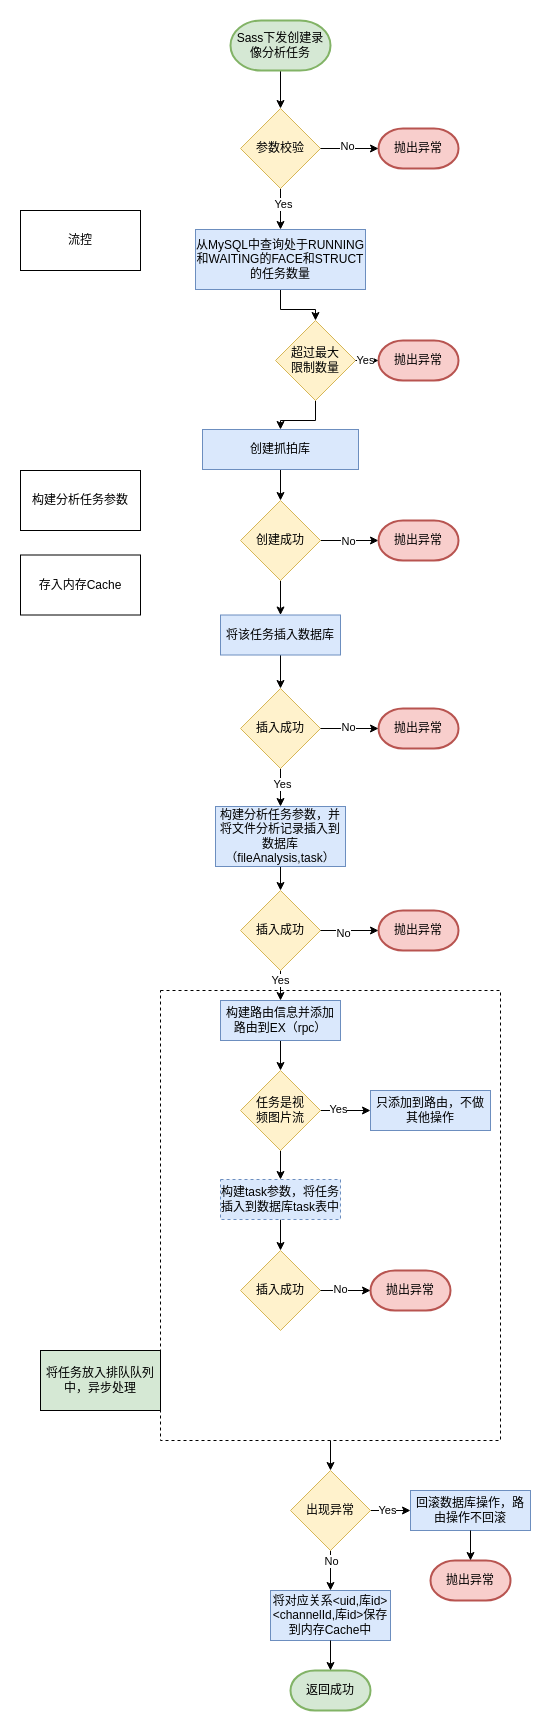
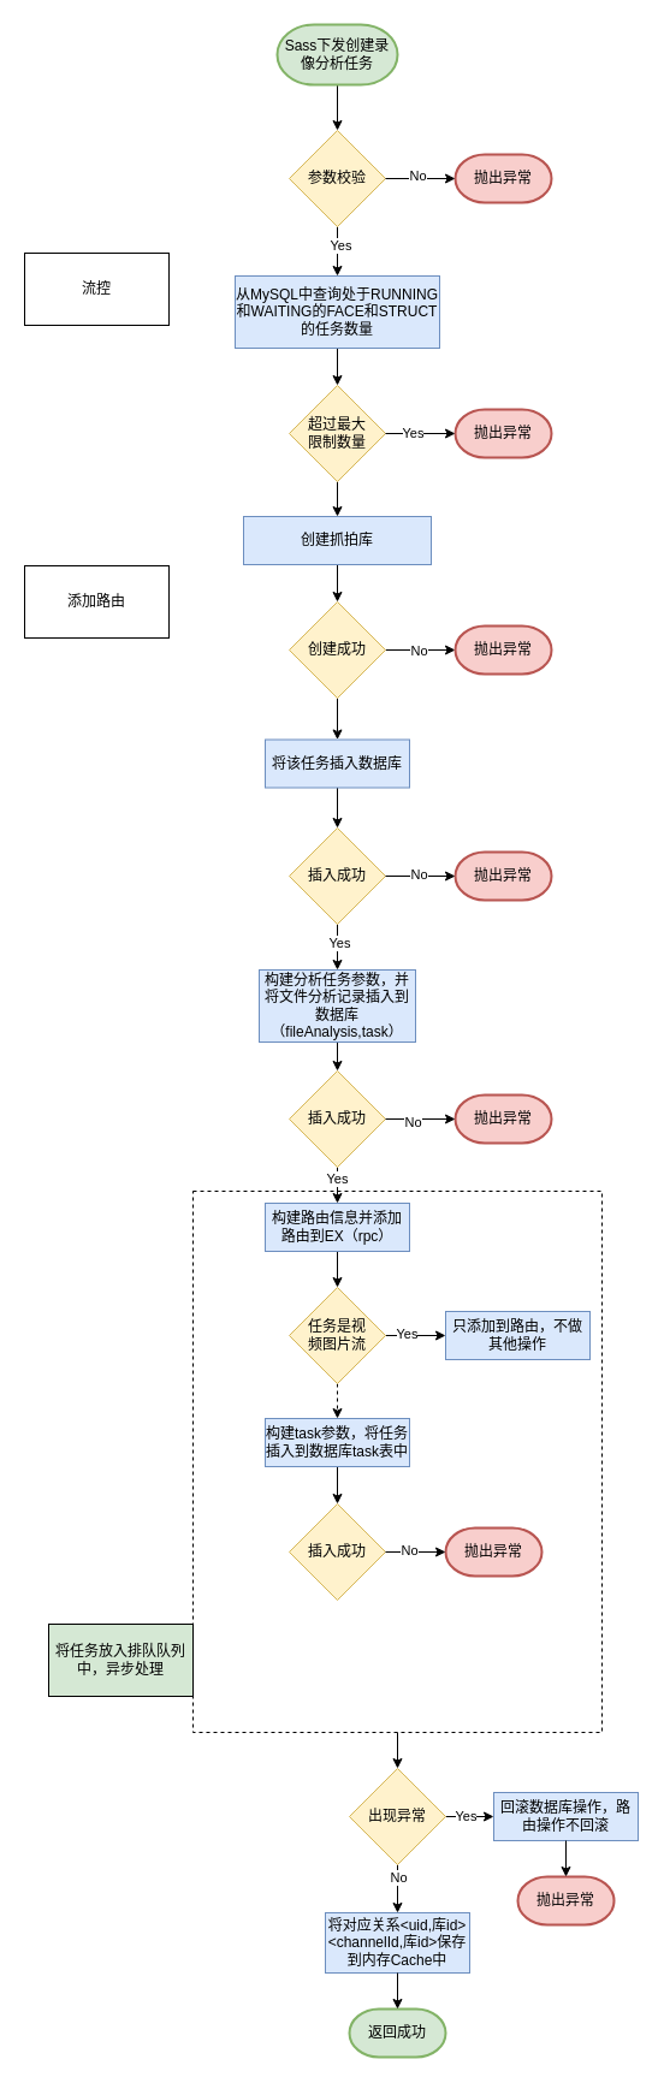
  <mxCell id="0" />
  <mxCell id="1" parent="0" />
  <mxCell id="2" style="edgeStyle=orthogonalEdgeStyle;rounded=0;orthogonalLoop=1;jettySize=auto;html=1;exitX=0.5;exitY=1;exitDx=0;exitDy=0;" edge="1" parent="1" source="3" target="63"><mxGeometry relative="1" as="geometry" /></mxCell>
  <mxCell id="3" value="" style="rounded=0;whiteSpace=wrap;html=1;dashed=1;fillColor=none;" vertex="1" parent="1"><mxGeometry x="160" y="990" width="340" height="450" as="geometry" /></mxCell>
  <mxCell id="4" style="edgeStyle=orthogonalEdgeStyle;rounded=0;orthogonalLoop=1;jettySize=auto;html=1;exitX=0.5;exitY=1;exitDx=0;exitDy=0;exitPerimeter=0;entryX=0.5;entryY=0;entryDx=0;entryDy=0;" edge="1" parent="1" source="5" target="8"><mxGeometry relative="1" as="geometry" /></mxCell>
  <mxCell id="5" value="Sass下发创建录像分析任务" style="strokeWidth=2;html=1;shape=mxgraph.flowchart.terminator;whiteSpace=wrap;fillColor=#d5e8d4;strokeColor=#82b366;" vertex="1" parent="1"><mxGeometry x="230" y="20" width="100" height="50" as="geometry" /></mxCell>
  <mxCell id="6" style="edgeStyle=orthogonalEdgeStyle;rounded=0;orthogonalLoop=1;jettySize=auto;html=1;exitX=0.5;exitY=1;exitDx=0;exitDy=0;entryX=0.5;entryY=0;entryDx=0;entryDy=0;" edge="1" parent="1" source="8" target="20"><mxGeometry relative="1" as="geometry" /></mxCell>
  <mxCell id="7" value="Yes" style="edgeLabel;html=1;align=center;verticalAlign=middle;resizable=0;points=[];" vertex="1" connectable="0" parent="6"><mxGeometry x="-0.268" y="2" relative="1" as="geometry"><mxPoint as="offset" /></mxGeometry></mxCell>
  <mxCell id="8" value="参数校验" style="rhombus;whiteSpace=wrap;html=1;fillColor=#fff2cc;strokeColor=#d6b656;" vertex="1" parent="1"><mxGeometry x="240" y="108" width="80" height="80" as="geometry" /></mxCell>
  <mxCell id="9" value="抛出异常" style="strokeWidth=2;html=1;shape=mxgraph.flowchart.terminator;whiteSpace=wrap;fillColor=#f8cecc;strokeColor=#b85450;" vertex="1" parent="1"><mxGeometry x="378" y="128" width="80" height="40" as="geometry" /></mxCell>
  <mxCell id="10" style="edgeStyle=orthogonalEdgeStyle;rounded=0;orthogonalLoop=1;jettySize=auto;html=1;exitX=1;exitY=0.5;exitDx=0;exitDy=0;entryX=0;entryY=0.5;entryDx=0;entryDy=0;entryPerimeter=0;" edge="1" parent="1" source="8" target="9"><mxGeometry relative="1" as="geometry" /></mxCell>
  <mxCell id="11" value="No" style="edgeLabel;html=1;align=center;verticalAlign=middle;resizable=0;points=[];" vertex="1" connectable="0" parent="10"><mxGeometry x="-0.103" y="3" relative="1" as="geometry"><mxPoint as="offset" /></mxGeometry></mxCell>
  <mxCell id="12" value="流控" style="rounded=0;whiteSpace=wrap;html=1;" vertex="1" parent="1"><mxGeometry x="20" y="210" width="120" height="60" as="geometry" /></mxCell>
  <mxCell id="13" style="edgeStyle=orthogonalEdgeStyle;rounded=0;orthogonalLoop=1;jettySize=auto;html=1;exitX=0.5;exitY=1;exitDx=0;exitDy=0;entryX=0.5;entryY=0;entryDx=0;entryDy=0;" edge="1" parent="1" source="14" target="29"><mxGeometry relative="1" as="geometry" /></mxCell>
  <mxCell id="14" value="创建抓拍库" style="rounded=0;whiteSpace=wrap;html=1;fillColor=#dae8fc;strokeColor=#6c8ebf;" vertex="1" parent="1"><mxGeometry x="202" y="429" width="156" height="40" as="geometry" /></mxCell>
  <mxCell id="15" style="edgeStyle=orthogonalEdgeStyle;rounded=0;orthogonalLoop=1;jettySize=auto;html=1;exitX=0.5;exitY=1;exitDx=0;exitDy=0;entryX=0.5;entryY=0;entryDx=0;entryDy=0;" edge="1" parent="1" source="16" target="33"><mxGeometry relative="1" as="geometry" /></mxCell>
  <mxCell id="16" value="将该任务插入数据库" style="rounded=0;whiteSpace=wrap;html=1;fillColor=#dae8fc;strokeColor=#6c8ebf;" vertex="1" parent="1"><mxGeometry x="220" y="614.5" width="120" height="40" as="geometry" /></mxCell>
- <mxCell id="17" value="构建分析任务参数" style="rounded=0;whiteSpace=wrap;html=1;" vertex="1" parent="1"><mxGeometry x="20" y="470" width="120" height="60" as="geometry" /></mxCell>
- <mxCell id="18" value="存入内存Cache" style="rounded=0;whiteSpace=wrap;html=1;" vertex="1" parent="1"><mxGeometry x="20" y="554.5" width="120" height="60" as="geometry" /></mxCell>
+ <mxCell id="17" value="添加路由" style="rounded=0;whiteSpace=wrap;html=1;" vertex="1" parent="1"><mxGeometry x="20" y="470" width="120" height="60" as="geometry" /></mxCell>
  <mxCell id="19" style="edgeStyle=orthogonalEdgeStyle;rounded=0;orthogonalLoop=1;jettySize=auto;html=1;exitX=0.5;exitY=1;exitDx=0;exitDy=0;entryX=0.5;entryY=0;entryDx=0;entryDy=0;" edge="1" parent="1" source="20" target="22"><mxGeometry relative="1" as="geometry" /></mxCell>
  <mxCell id="20" value="从MySQL中查询处于RUNNING和WAITING的FACE和STRUCT的任务数量" style="rounded=0;whiteSpace=wrap;html=1;fillColor=#dae8fc;strokeColor=#6c8ebf;" vertex="1" parent="1"><mxGeometry x="195" y="229" width="170" height="60" as="geometry" /></mxCell>
  <mxCell id="21" style="edgeStyle=orthogonalEdgeStyle;rounded=0;orthogonalLoop=1;jettySize=auto;html=1;exitX=0.5;exitY=1;exitDx=0;exitDy=0;entryX=0.5;entryY=0;entryDx=0;entryDy=0;" edge="1" parent="1" source="22" target="14"><mxGeometry relative="1" as="geometry" /></mxCell>
- <mxCell id="22" value="超过最大&lt;div&gt;限制数量&lt;/div&gt;" style="rhombus;whiteSpace=wrap;html=1;fillColor=#fff2cc;strokeColor=#d6b656;" vertex="1" parent="1"><mxGeometry x="275" y="320" width="80" height="80" as="geometry" /></mxCell>
+ <mxCell id="22" value="超过最大&lt;div&gt;限制数量&lt;/div&gt;" style="rhombus;whiteSpace=wrap;html=1;fillColor=#fff2cc;strokeColor=#d6b656;" vertex="1" parent="1"><mxGeometry x="240" y="320" width="80" height="80" as="geometry" /></mxCell>
  <mxCell id="23" value="抛出异常" style="strokeWidth=2;html=1;shape=mxgraph.flowchart.terminator;whiteSpace=wrap;fillColor=#f8cecc;strokeColor=#b85450;" vertex="1" parent="1"><mxGeometry x="378" y="340" width="80" height="40" as="geometry" /></mxCell>
  <mxCell id="24" style="edgeStyle=orthogonalEdgeStyle;rounded=0;orthogonalLoop=1;jettySize=auto;html=1;exitX=1;exitY=0.5;exitDx=0;exitDy=0;entryX=0;entryY=0.5;entryDx=0;entryDy=0;entryPerimeter=0;" edge="1" parent="1" source="22" target="23"><mxGeometry relative="1" as="geometry" /></mxCell>
  <mxCell id="25" value="Yes" style="edgeLabel;html=1;align=center;verticalAlign=middle;resizable=0;points=[];" vertex="1" connectable="0" parent="24"><mxGeometry x="-0.241" y="1" relative="1" as="geometry"><mxPoint as="offset" /></mxGeometry></mxCell>
  <mxCell id="26" style="edgeStyle=orthogonalEdgeStyle;rounded=0;orthogonalLoop=1;jettySize=auto;html=1;exitX=1;exitY=0.5;exitDx=0;exitDy=0;" edge="1" parent="1" source="29" target="30"><mxGeometry relative="1" as="geometry" /></mxCell>
  <mxCell id="27" value="No" style="edgeLabel;html=1;align=center;verticalAlign=middle;resizable=0;points=[];" vertex="1" connectable="0" parent="26"><mxGeometry x="-0.069" relative="1" as="geometry"><mxPoint as="offset" /></mxGeometry></mxCell>
  <mxCell id="28" style="edgeStyle=orthogonalEdgeStyle;rounded=0;orthogonalLoop=1;jettySize=auto;html=1;exitX=0.5;exitY=1;exitDx=0;exitDy=0;entryX=0.5;entryY=0;entryDx=0;entryDy=0;" edge="1" parent="1" source="29" target="16"><mxGeometry relative="1" as="geometry"><mxPoint x="280" y="610" as="targetPoint" /></mxGeometry></mxCell>
  <mxCell id="29" value="创建成功" style="rhombus;whiteSpace=wrap;html=1;fillColor=#fff2cc;strokeColor=#d6b656;" vertex="1" parent="1"><mxGeometry x="240" y="500" width="80" height="80" as="geometry" /></mxCell>
  <mxCell id="30" value="抛出异常" style="strokeWidth=2;html=1;shape=mxgraph.flowchart.terminator;whiteSpace=wrap;fillColor=#f8cecc;strokeColor=#b85450;" vertex="1" parent="1"><mxGeometry x="378" y="520" width="80" height="40" as="geometry" /></mxCell>
  <mxCell id="31" style="edgeStyle=orthogonalEdgeStyle;rounded=0;orthogonalLoop=1;jettySize=auto;html=1;exitX=0.5;exitY=1;exitDx=0;exitDy=0;entryX=0.5;entryY=0;entryDx=0;entryDy=0;" edge="1" parent="1" source="33" target="38"><mxGeometry relative="1" as="geometry" /></mxCell>
  <mxCell id="32" value="Yes" style="edgeLabel;html=1;align=center;verticalAlign=middle;resizable=0;points=[];" vertex="1" connectable="0" parent="31"><mxGeometry x="-0.231" y="1" relative="1" as="geometry"><mxPoint as="offset" /></mxGeometry></mxCell>
  <mxCell id="33" value="插入成功" style="rhombus;whiteSpace=wrap;html=1;fillColor=#fff2cc;strokeColor=#d6b656;" vertex="1" parent="1"><mxGeometry x="240" y="688" width="80" height="80" as="geometry" /></mxCell>
  <mxCell id="34" value="抛出异常" style="strokeWidth=2;html=1;shape=mxgraph.flowchart.terminator;whiteSpace=wrap;fillColor=#f8cecc;strokeColor=#b85450;" vertex="1" parent="1"><mxGeometry x="378" y="708" width="80" height="40" as="geometry" /></mxCell>
  <mxCell id="35" style="edgeStyle=orthogonalEdgeStyle;rounded=0;orthogonalLoop=1;jettySize=auto;html=1;exitX=1;exitY=0.5;exitDx=0;exitDy=0;entryX=0;entryY=0.5;entryDx=0;entryDy=0;entryPerimeter=0;" edge="1" parent="1" source="33" target="34"><mxGeometry relative="1" as="geometry" /></mxCell>
  <mxCell id="36" value="No" style="edgeLabel;html=1;align=center;verticalAlign=middle;resizable=0;points=[];" vertex="1" connectable="0" parent="35"><mxGeometry x="-0.069" y="2" relative="1" as="geometry"><mxPoint as="offset" /></mxGeometry></mxCell>
  <mxCell id="37" style="edgeStyle=orthogonalEdgeStyle;rounded=0;orthogonalLoop=1;jettySize=auto;html=1;exitX=0.5;exitY=1;exitDx=0;exitDy=0;entryX=0.5;entryY=0;entryDx=0;entryDy=0;" edge="1" parent="1" source="38" target="41"><mxGeometry relative="1" as="geometry" /></mxCell>
  <mxCell id="38" value="构建分析任务参数，并将文件分析记录插入到数据库（fileAnalysis,task）" style="rounded=0;whiteSpace=wrap;html=1;fillColor=#dae8fc;strokeColor=#6c8ebf;" vertex="1" parent="1"><mxGeometry x="215" y="806" width="130" height="60" as="geometry" /></mxCell>
  <mxCell id="39" style="edgeStyle=orthogonalEdgeStyle;rounded=0;orthogonalLoop=1;jettySize=auto;html=1;exitX=0.5;exitY=1;exitDx=0;exitDy=0;entryX=0.5;entryY=0;entryDx=0;entryDy=0;" edge="1" parent="1" source="41" target="46"><mxGeometry relative="1" as="geometry" /></mxCell>
  <mxCell id="40" value="Yes" style="edgeLabel;html=1;align=center;verticalAlign=middle;resizable=0;points=[];" vertex="1" connectable="0" parent="39"><mxGeometry x="-0.4" y="-1" relative="1" as="geometry"><mxPoint as="offset" /></mxGeometry></mxCell>
  <mxCell id="41" value="插入成功" style="rhombus;whiteSpace=wrap;html=1;fillColor=#fff2cc;strokeColor=#d6b656;" vertex="1" parent="1"><mxGeometry x="240" y="890" width="80" height="80" as="geometry" /></mxCell>
  <mxCell id="42" value="抛出异常" style="strokeWidth=2;html=1;shape=mxgraph.flowchart.terminator;whiteSpace=wrap;fillColor=#f8cecc;strokeColor=#b85450;" vertex="1" parent="1"><mxGeometry x="378" y="910" width="80" height="40" as="geometry" /></mxCell>
  <mxCell id="43" style="edgeStyle=orthogonalEdgeStyle;rounded=0;orthogonalLoop=1;jettySize=auto;html=1;exitX=1;exitY=0.5;exitDx=0;exitDy=0;entryX=0;entryY=0.5;entryDx=0;entryDy=0;entryPerimeter=0;" edge="1" parent="1" source="41" target="42"><mxGeometry relative="1" as="geometry" /></mxCell>
  <mxCell id="44" value="No" style="edgeLabel;html=1;align=center;verticalAlign=middle;resizable=0;points=[];" vertex="1" connectable="0" parent="43"><mxGeometry x="-0.241" y="-2" relative="1" as="geometry"><mxPoint as="offset" /></mxGeometry></mxCell>
  <mxCell id="45" style="edgeStyle=orthogonalEdgeStyle;rounded=0;orthogonalLoop=1;jettySize=auto;html=1;exitX=0.5;exitY=1;exitDx=0;exitDy=0;entryX=0.5;entryY=0;entryDx=0;entryDy=0;" edge="1" parent="1" source="46" target="50"><mxGeometry relative="1" as="geometry" /></mxCell>
  <mxCell id="46" value="构建路由信息并添加路由到EX（rpc）" style="rounded=0;whiteSpace=wrap;html=1;fillColor=#dae8fc;strokeColor=#6c8ebf;" vertex="1" parent="1"><mxGeometry x="220" y="1000" width="120" height="40" as="geometry" /></mxCell>
  <mxCell id="47" style="edgeStyle=orthogonalEdgeStyle;rounded=0;orthogonalLoop=1;jettySize=auto;html=1;exitX=1;exitY=0.5;exitDx=0;exitDy=0;entryX=0;entryY=0.5;entryDx=0;entryDy=0;" edge="1" parent="1" source="50" target="51"><mxGeometry relative="1" as="geometry" /></mxCell>
  <mxCell id="48" value="Yes" style="edgeLabel;html=1;align=center;verticalAlign=middle;resizable=0;points=[];" vertex="1" connectable="0" parent="47"><mxGeometry x="-0.32" y="2" relative="1" as="geometry"><mxPoint as="offset" /></mxGeometry></mxCell>
- <mxCell id="49" style="edgeStyle=orthogonalEdgeStyle;rounded=0;orthogonalLoop=1;jettySize=auto;html=1;exitX=0.5;exitY=1;exitDx=0;exitDy=0;entryX=0.5;entryY=0;entryDx=0;entryDy=0;" edge="1" parent="1" source="50" target="53"><mxGeometry relative="1" as="geometry" /></mxCell>
+ <mxCell id="49" style="edgeStyle=orthogonalEdgeStyle;rounded=0;orthogonalLoop=1;jettySize=auto;html=1;exitX=0.5;exitY=1;exitDx=0;exitDy=0;entryX=0.5;entryY=0;entryDx=0;entryDy=0;dashed=1;" edge="1" parent="1" source="50" target="53"><mxGeometry relative="1" as="geometry" /></mxCell>
  <mxCell id="50" value="任务是视&lt;div&gt;频图片流&lt;/div&gt;" style="rhombus;whiteSpace=wrap;html=1;fillColor=#fff2cc;strokeColor=#d6b656;" vertex="1" parent="1"><mxGeometry x="240" y="1070" width="80" height="80" as="geometry" /></mxCell>
  <mxCell id="51" value="只添加到路由，不做其他操作" style="rounded=0;whiteSpace=wrap;html=1;fillColor=#dae8fc;strokeColor=#6c8ebf;" vertex="1" parent="1"><mxGeometry x="370" y="1090" width="120" height="40" as="geometry" /></mxCell>
  <mxCell id="52" style="edgeStyle=orthogonalEdgeStyle;rounded=0;orthogonalLoop=1;jettySize=auto;html=1;exitX=0.5;exitY=1;exitDx=0;exitDy=0;entryX=0.5;entryY=0;entryDx=0;entryDy=0;" edge="1" parent="1" source="53" target="54"><mxGeometry relative="1" as="geometry" /></mxCell>
- <mxCell id="53" value="构建task参数，将任务插入到数据库task表中" style="rounded=0;whiteSpace=wrap;html=1;fillColor=#dae8fc;strokeColor=#6c8ebf;dashed=1;" vertex="1" parent="1"><mxGeometry x="220" y="1179" width="120" height="40" as="geometry" /></mxCell>
+ <mxCell id="53" value="构建task参数，将任务插入到数据库task表中" style="rounded=0;whiteSpace=wrap;html=1;fillColor=#dae8fc;strokeColor=#6c8ebf;" vertex="1" parent="1"><mxGeometry x="220" y="1179" width="120" height="40" as="geometry" /></mxCell>
  <mxCell id="54" value="插入成功" style="rhombus;whiteSpace=wrap;html=1;fillColor=#fff2cc;strokeColor=#d6b656;" vertex="1" parent="1"><mxGeometry x="240" y="1250" width="80" height="80" as="geometry" /></mxCell>
  <mxCell id="55" value="抛出异常" style="strokeWidth=2;html=1;shape=mxgraph.flowchart.terminator;whiteSpace=wrap;fillColor=#f8cecc;strokeColor=#b85450;" vertex="1" parent="1"><mxGeometry x="370" y="1270" width="80" height="40" as="geometry" /></mxCell>
  <mxCell id="56" style="edgeStyle=orthogonalEdgeStyle;rounded=0;orthogonalLoop=1;jettySize=auto;html=1;exitX=1;exitY=0.5;exitDx=0;exitDy=0;entryX=0;entryY=0.5;entryDx=0;entryDy=0;entryPerimeter=0;" edge="1" parent="1" source="54" target="55"><mxGeometry relative="1" as="geometry" /></mxCell>
  <mxCell id="57" value="No" style="edgeLabel;html=1;align=center;verticalAlign=middle;resizable=0;points=[];" vertex="1" connectable="0" parent="56"><mxGeometry x="-0.24" y="-1" relative="1" as="geometry"><mxPoint y="-3" as="offset" /></mxGeometry></mxCell>
  <mxCell id="58" value="将任务放入排队队列中，异步处理" style="rounded=0;whiteSpace=wrap;html=1;fillColor=#d5e8d4;" vertex="1" parent="1"><mxGeometry x="40" y="1350" width="120" height="60" as="geometry" /></mxCell>
  <mxCell id="59" style="edgeStyle=orthogonalEdgeStyle;rounded=0;orthogonalLoop=1;jettySize=auto;html=1;exitX=1;exitY=0.5;exitDx=0;exitDy=0;entryX=0;entryY=0.5;entryDx=0;entryDy=0;" edge="1" parent="1" source="63" target="64"><mxGeometry relative="1" as="geometry" /></mxCell>
  <mxCell id="60" value="Yes" style="edgeLabel;html=1;align=center;verticalAlign=middle;resizable=0;points=[];" vertex="1" connectable="0" parent="59"><mxGeometry x="-0.2" y="1" relative="1" as="geometry"><mxPoint as="offset" /></mxGeometry></mxCell>
  <mxCell id="61" style="edgeStyle=orthogonalEdgeStyle;rounded=0;orthogonalLoop=1;jettySize=auto;html=1;exitX=0.5;exitY=1;exitDx=0;exitDy=0;entryX=0.5;entryY=0;entryDx=0;entryDy=0;" edge="1" parent="1" source="63" target="67"><mxGeometry relative="1" as="geometry" /></mxCell>
  <mxCell id="62" value="No" style="edgeLabel;html=1;align=center;verticalAlign=middle;resizable=0;points=[];" vertex="1" connectable="0" parent="61"><mxGeometry x="-0.5" relative="1" as="geometry"><mxPoint as="offset" /></mxGeometry></mxCell>
  <mxCell id="63" value="出现异常" style="rhombus;whiteSpace=wrap;html=1;fillColor=#fff2cc;strokeColor=#d6b656;" vertex="1" parent="1"><mxGeometry x="290" y="1470" width="80" height="80" as="geometry" /></mxCell>
  <mxCell id="64" value="回滚数据库操作，路由操作不回滚" style="rounded=0;whiteSpace=wrap;html=1;fillColor=#dae8fc;strokeColor=#6c8ebf;" vertex="1" parent="1"><mxGeometry x="410" y="1490" width="120" height="40" as="geometry" /></mxCell>
  <mxCell id="65" value="抛出异常" style="strokeWidth=2;html=1;shape=mxgraph.flowchart.terminator;whiteSpace=wrap;fillColor=#f8cecc;strokeColor=#b85450;" vertex="1" parent="1"><mxGeometry x="430" y="1560" width="80" height="40" as="geometry" /></mxCell>
  <mxCell id="66" style="edgeStyle=orthogonalEdgeStyle;rounded=0;orthogonalLoop=1;jettySize=auto;html=1;exitX=0.5;exitY=1;exitDx=0;exitDy=0;entryX=0.5;entryY=0;entryDx=0;entryDy=0;entryPerimeter=0;" edge="1" parent="1" source="64" target="65"><mxGeometry relative="1" as="geometry" /></mxCell>
  <mxCell id="67" value="将对应关系&amp;lt;uid,库id&amp;gt;&lt;div&gt;&amp;lt;channelId,库id&amp;gt;保存到内存Cache中&lt;/div&gt;" style="rounded=0;whiteSpace=wrap;html=1;fillColor=#dae8fc;strokeColor=#6c8ebf;" vertex="1" parent="1"><mxGeometry x="270" y="1590" width="120" height="50" as="geometry" /></mxCell>
  <mxCell id="68" value="返回成功" style="strokeWidth=2;html=1;shape=mxgraph.flowchart.terminator;whiteSpace=wrap;fillColor=#d5e8d4;strokeColor=#82b366;" vertex="1" parent="1"><mxGeometry x="290" y="1670" width="80" height="40" as="geometry" /></mxCell>
  <mxCell id="69" style="edgeStyle=orthogonalEdgeStyle;rounded=0;orthogonalLoop=1;jettySize=auto;html=1;exitX=0.5;exitY=1;exitDx=0;exitDy=0;entryX=0.5;entryY=0;entryDx=0;entryDy=0;entryPerimeter=0;" edge="1" parent="1" source="67" target="68"><mxGeometry relative="1" as="geometry" /></mxCell>
